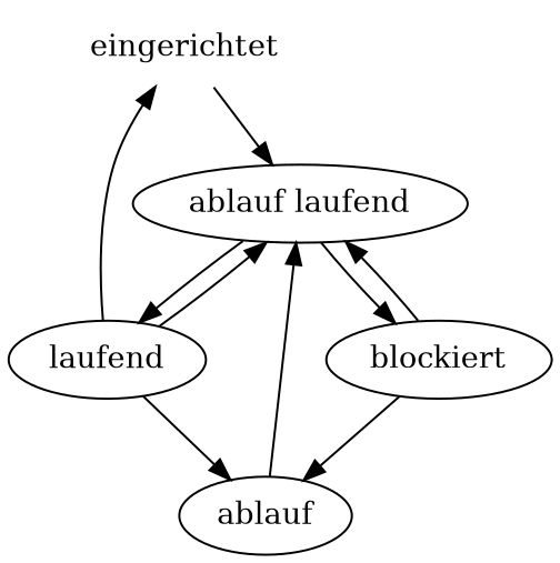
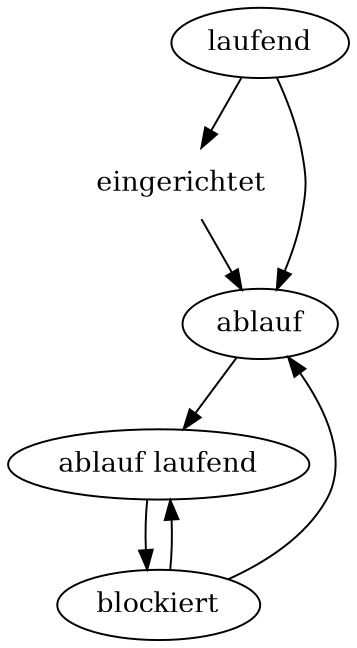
  digraph {
    eingerichtet [shape=plaintext]
    n2 [label=ablauf]
    n3 [label="ablauf laufend"]
    laufend
    blockiert
-   eingerichtet -> n3
+   eingerichtet -> n2
    n2 -> n3
-   n3 -> laufend
    n3 -> blockiert
    laufend -> eingerichtet
    laufend -> n2
-   laufend -> n3
    blockiert -> n2
    blockiert -> n3
  }
